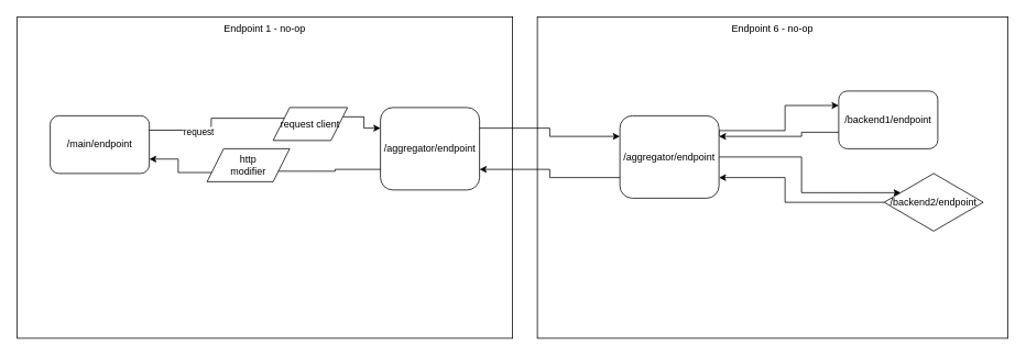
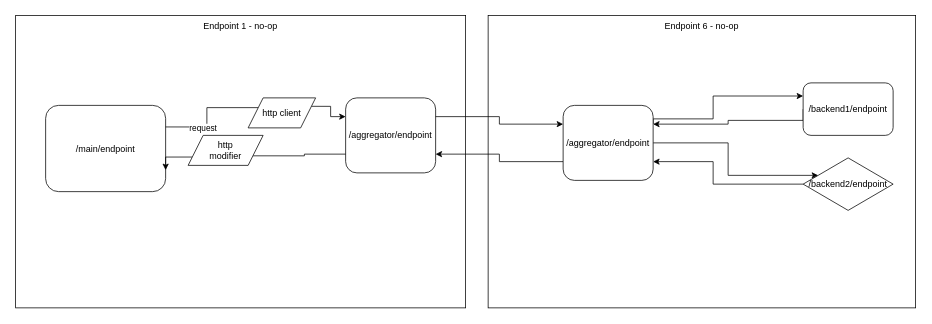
  <mxCell id="0" />
  <mxCell id="1" parent="0" />
  <mxCell id="2" value="Endpoint 1 - no-op" style="rounded=0;whiteSpace=wrap;html=1;verticalAlign=top;" vertex="1" parent="1"><mxGeometry x="20" y="20" width="600" height="390" as="geometry" /></mxCell>
  <mxCell id="3" style="edgeStyle=orthogonalEdgeStyle;rounded=0;orthogonalLoop=1;jettySize=auto;html=1;exitX=1;exitY=0.25;exitDx=0;exitDy=0;entryX=0;entryY=0.25;entryDx=0;entryDy=0;startArrow=none;" edge="1" parent="1" source="21" target="6"><mxGeometry relative="1" as="geometry" /></mxCell>
- <mxCell id="4" value="/main/endpoint" style="rounded=1;whiteSpace=wrap;html=1;fontSize=12;glass=0;strokeWidth=1;shadow=0;" parent="1" vertex="1"><mxGeometry x="60" y="140" width="120" height="70" as="geometry" /></mxCell>
+ <mxCell id="4" value="/main/endpoint" style="rounded=1;whiteSpace=wrap;html=1;fontSize=12;glass=0;strokeWidth=1;shadow=0;" parent="1" vertex="1"><mxGeometry x="60" y="140" width="160" height="115" as="geometry" /></mxCell>
  <mxCell id="5" style="edgeStyle=orthogonalEdgeStyle;rounded=0;orthogonalLoop=1;jettySize=auto;html=1;exitX=0;exitY=0.75;exitDx=0;exitDy=0;entryX=1;entryY=0.75;entryDx=0;entryDy=0;startArrow=none;" edge="1" parent="1" source="18" target="4"><mxGeometry relative="1" as="geometry" /></mxCell>
  <mxCell id="6" value="/aggregator/endpoint" style="rounded=1;whiteSpace=wrap;html=1;fontSize=12;glass=0;strokeWidth=1;shadow=0;" vertex="1" parent="1"><mxGeometry x="460" y="130" width="120" height="100" as="geometry" /></mxCell>
  <mxCell id="7" value="Endpoint 6 - no-op" style="rounded=0;whiteSpace=wrap;html=1;verticalAlign=top;" vertex="1" parent="1"><mxGeometry x="650" y="20" width="570" height="390" as="geometry" /></mxCell>
  <mxCell id="8" style="edgeStyle=orthogonalEdgeStyle;rounded=0;orthogonalLoop=1;jettySize=auto;html=1;exitX=1;exitY=0.25;exitDx=0;exitDy=0;entryX=0;entryY=0.25;entryDx=0;entryDy=0;" edge="1" parent="1" source="6" target="16"><mxGeometry relative="1" as="geometry" /></mxCell>
  <mxCell id="9" style="edgeStyle=orthogonalEdgeStyle;rounded=0;orthogonalLoop=1;jettySize=auto;html=1;exitX=0;exitY=0.5;exitDx=0;exitDy=0;entryX=1;entryY=0.25;entryDx=0;entryDy=0;" edge="1" parent="1" source="10" target="16"><mxGeometry relative="1" as="geometry"><Array as="points"><mxPoint x="1070" y="160" /><mxPoint x="970" y="160" /><mxPoint x="970" y="165" /></Array></mxGeometry></mxCell>
- <mxCell id="10" value="/backend1/endpoint" style="rounded=1;whiteSpace=wrap;html=1;fontSize=12;glass=0;strokeWidth=1;shadow=0;" vertex="1" parent="1"><mxGeometry x="1015" y="110" width="120" height="70" as="geometry" /></mxCell>
+ <mxCell id="10" value="/backend1/endpoint" style="rounded=1;whiteSpace=wrap;html=1;fontSize=12;glass=0;strokeWidth=1;shadow=0;" vertex="1" parent="1"><mxGeometry x="1070" y="110" width="120" height="70" as="geometry" /></mxCell>
  <mxCell id="11" style="edgeStyle=orthogonalEdgeStyle;rounded=0;orthogonalLoop=1;jettySize=auto;html=1;exitX=0;exitY=0.5;exitDx=0;exitDy=0;entryX=1;entryY=0.75;entryDx=0;entryDy=0;" edge="1" parent="1" source="12" target="16"><mxGeometry relative="1" as="geometry"><Array as="points"><mxPoint x="950" y="245" /><mxPoint x="950" y="215" /></Array></mxGeometry></mxCell>
  <mxCell id="12" value="/backend2/endpoint" style="rhombus;whiteSpace=wrap;html=1;fontSize=12;glass=0;strokeWidth=1;shadow=0;" vertex="1" parent="1"><mxGeometry x="1070" y="210" width="120" height="70" as="geometry" /></mxCell>
  <mxCell id="13" style="edgeStyle=orthogonalEdgeStyle;rounded=0;orthogonalLoop=1;jettySize=auto;html=1;exitX=1;exitY=0.25;exitDx=0;exitDy=0;entryX=0;entryY=0.25;entryDx=0;entryDy=0;" edge="1" parent="1" source="16" target="10"><mxGeometry relative="1" as="geometry"><Array as="points"><mxPoint x="950" y="158" /><mxPoint x="950" y="128" /></Array></mxGeometry></mxCell>
  <mxCell id="14" style="edgeStyle=orthogonalEdgeStyle;rounded=0;orthogonalLoop=1;jettySize=auto;html=1;exitX=0;exitY=0.75;exitDx=0;exitDy=0;entryX=1;entryY=0.75;entryDx=0;entryDy=0;" edge="1" parent="1" source="16" target="6"><mxGeometry relative="1" as="geometry" /></mxCell>
  <mxCell id="15" style="edgeStyle=orthogonalEdgeStyle;rounded=0;orthogonalLoop=1;jettySize=auto;html=1;exitX=1;exitY=0.5;exitDx=0;exitDy=0;entryX=0;entryY=0.25;entryDx=0;entryDy=0;" edge="1" parent="1" source="16" target="12"><mxGeometry relative="1" as="geometry" /></mxCell>
  <mxCell id="16" value="/aggregator/endpoint" style="rounded=1;whiteSpace=wrap;html=1;fontSize=12;glass=0;strokeWidth=1;shadow=0;" vertex="1" parent="1"><mxGeometry x="750" y="140" width="120" height="100" as="geometry" /></mxCell>
  <mxCell id="17" value="" style="edgeStyle=orthogonalEdgeStyle;rounded=0;orthogonalLoop=1;jettySize=auto;html=1;exitX=0;exitY=0.75;exitDx=0;exitDy=0;entryX=1;entryY=0.75;entryDx=0;entryDy=0;endArrow=none;" edge="1" parent="1" source="6" target="18"><mxGeometry relative="1" as="geometry"><mxPoint x="420" y="193" as="sourcePoint" /><mxPoint x="180" y="193" as="targetPoint" /></mxGeometry></mxCell>
  <mxCell id="18" value="http &lt;br&gt;modifier" style="shape=parallelogram;perimeter=parallelogramPerimeter;whiteSpace=wrap;html=1;fixedSize=1;" vertex="1" parent="1"><mxGeometry x="250" y="180" width="100" height="40" as="geometry" /></mxCell>
  <mxCell id="19" value="" style="edgeStyle=orthogonalEdgeStyle;rounded=0;orthogonalLoop=1;jettySize=auto;html=1;exitX=1;exitY=0.25;exitDx=0;exitDy=0;entryX=0;entryY=0.25;entryDx=0;entryDy=0;endArrow=none;" edge="1" parent="1" source="4" target="21"><mxGeometry relative="1" as="geometry"><mxPoint x="180" y="158" as="sourcePoint" /><mxPoint x="420" y="155" as="targetPoint" /></mxGeometry></mxCell>
  <mxCell id="20" value="request" style="edgeLabel;html=1;align=center;verticalAlign=middle;resizable=0;points=[];" vertex="1" connectable="0" parent="19"><mxGeometry x="-0.333" y="-1" relative="1" as="geometry"><mxPoint y="1" as="offset" /></mxGeometry></mxCell>
- <mxCell id="21" value="request client" style="shape=parallelogram;perimeter=parallelogramPerimeter;whiteSpace=wrap;html=1;fixedSize=1;" vertex="1" parent="1"><mxGeometry x="330" y="130" width="90" height="40" as="geometry" /></mxCell>
+ <mxCell id="21" value="http client" style="shape=parallelogram;perimeter=parallelogramPerimeter;whiteSpace=wrap;html=1;fixedSize=1;" vertex="1" parent="1"><mxGeometry x="330" y="130" width="90" height="40" as="geometry" /></mxCell>
